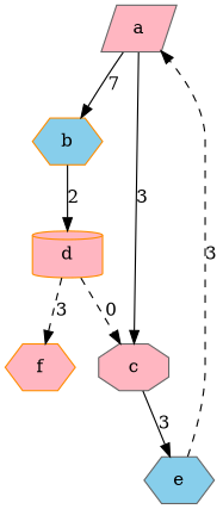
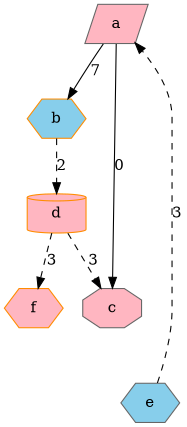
  digraph {
    node [color=gray40 fillcolor=lightpink shape=hexagon style=filled]
    edge [style=solid]
    a [shape=parallelogram]
    b [color=darkorange fillcolor=skyblue]
    c [shape=octagon]
    d [color=darkorange shape=cylinder]
    e [fillcolor=skyblue]
    f [color=darkorange]
    a -> b [label=7]
-   a -> c [label=3]
-   b -> d [label=2]
-   c -> e [label=3]
-   d -> c [label=0 style=dashed]
+   a -> c [label=0]
+   b -> d [label=2 style=dashed]
+   d -> c [label=3 style=dashed]
    d -> f [label=3 style=dashed]
    e -> a [label=3 style=dashed]
  }
